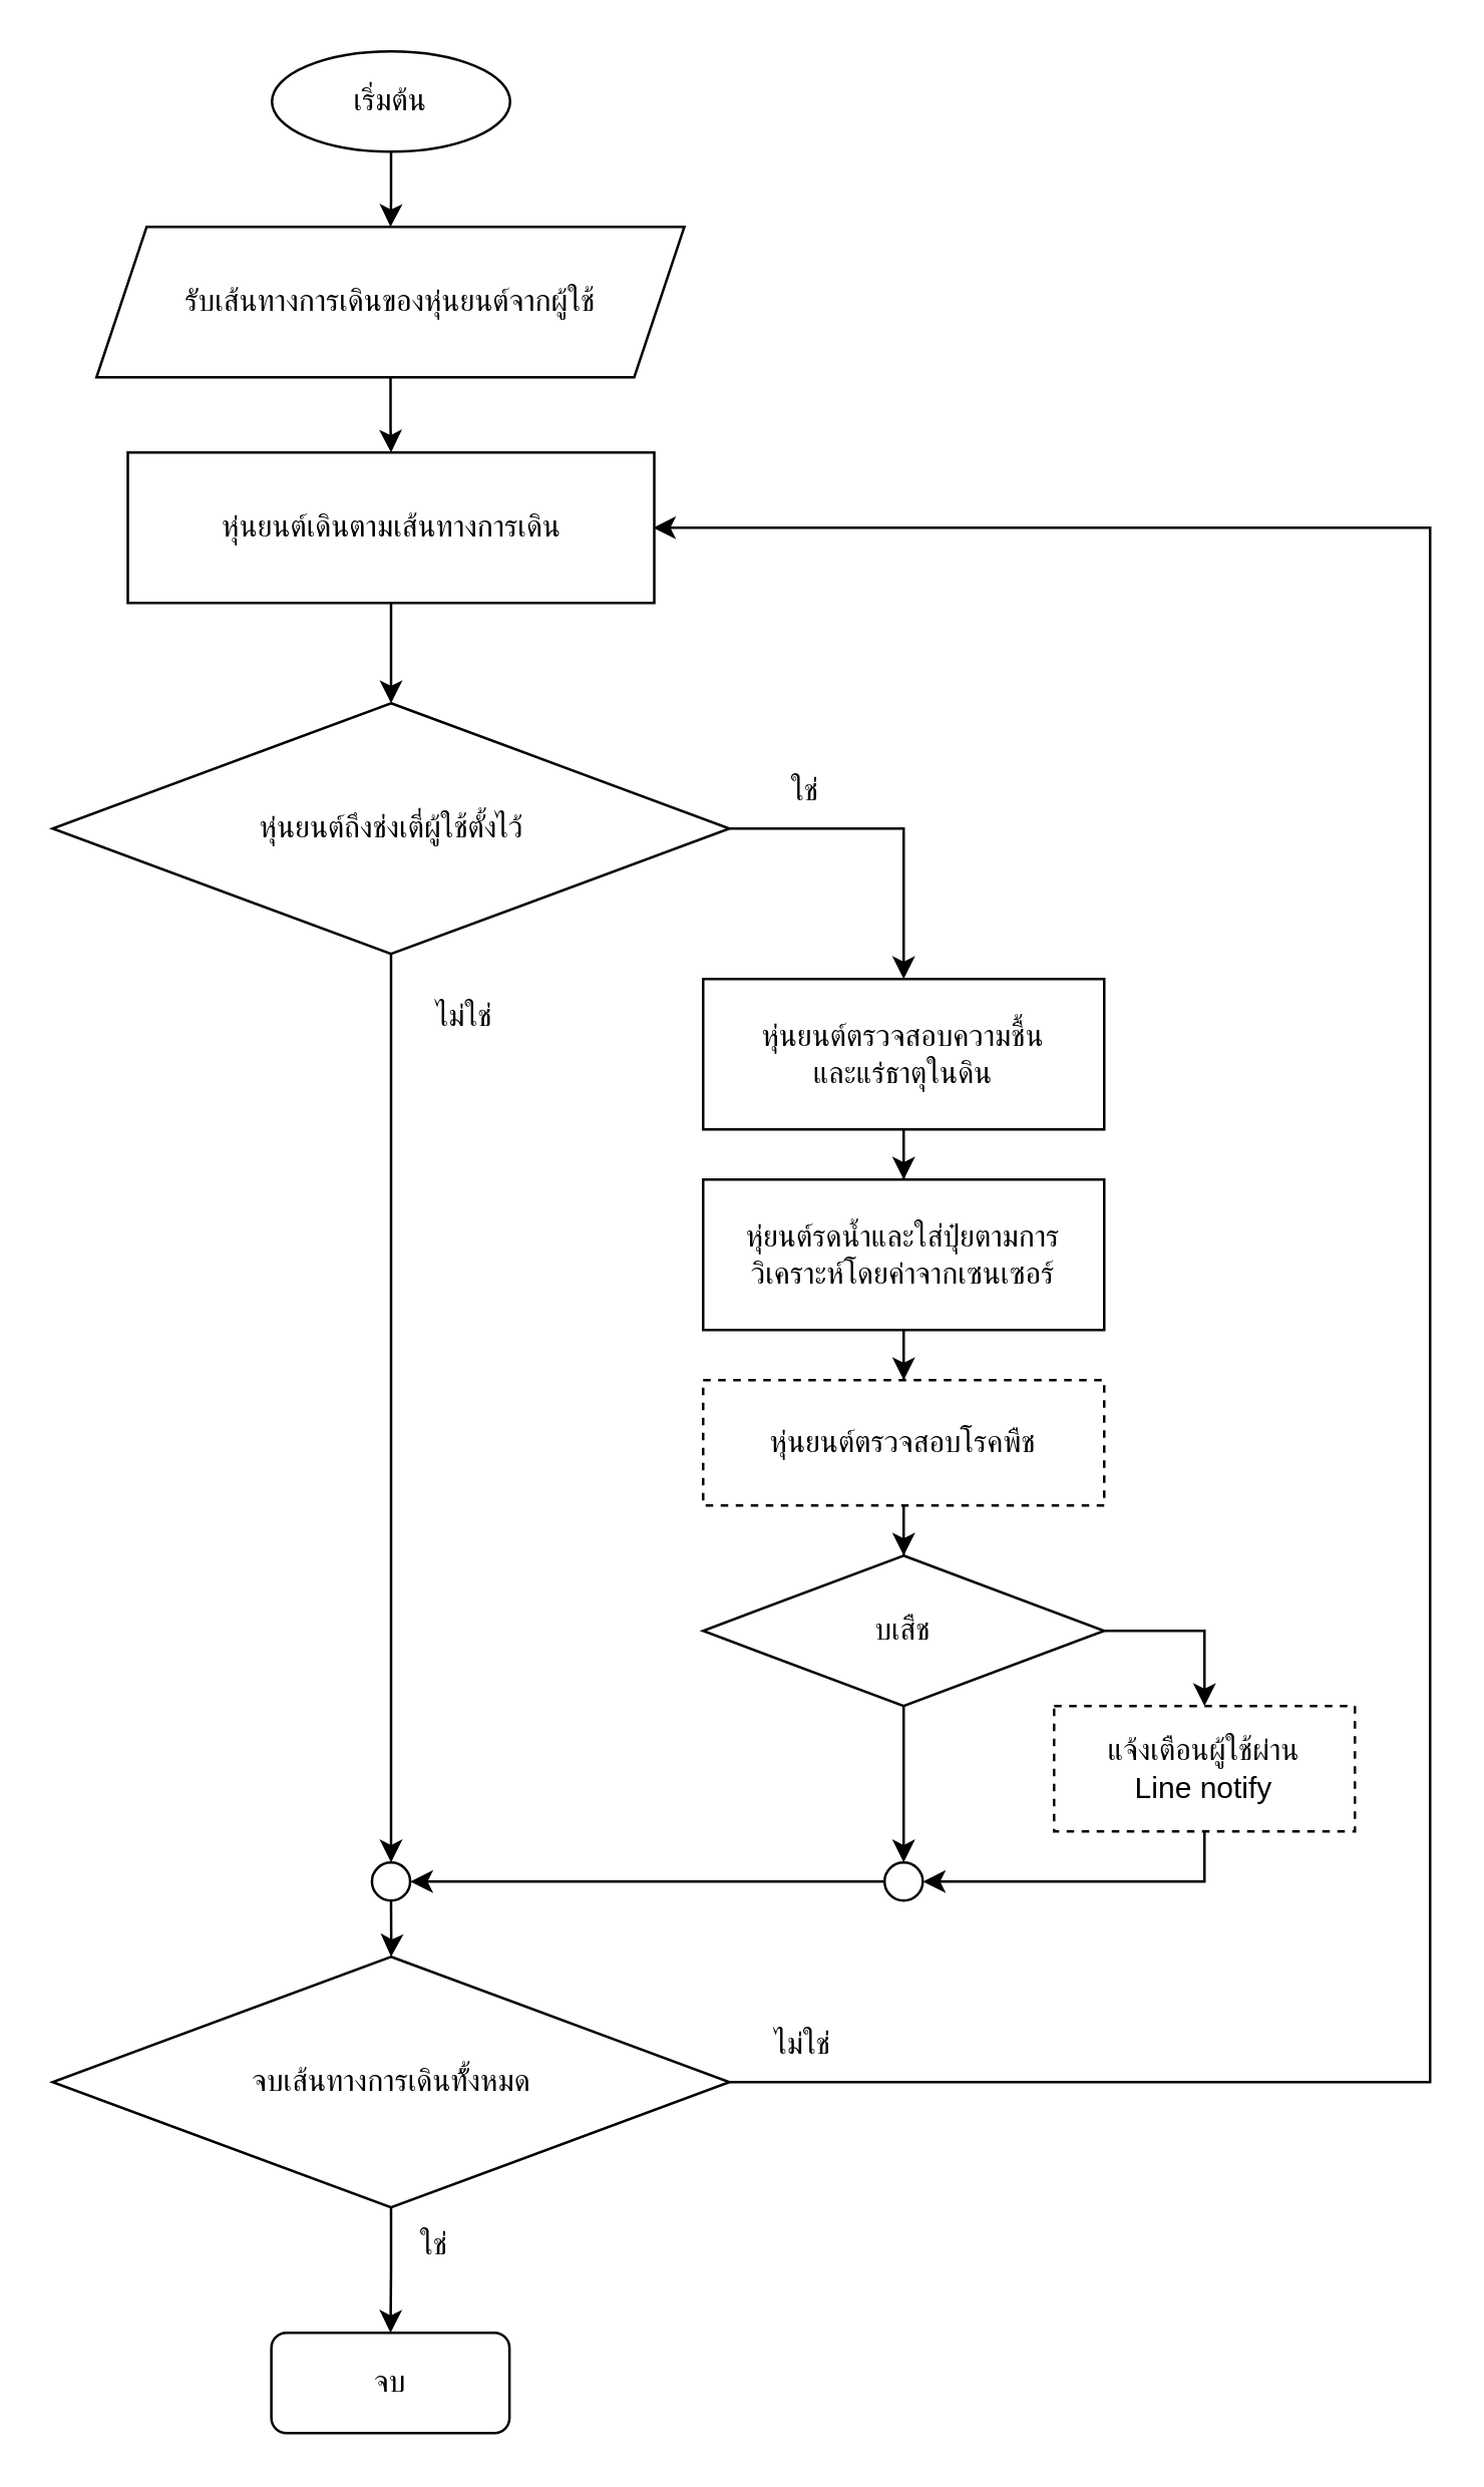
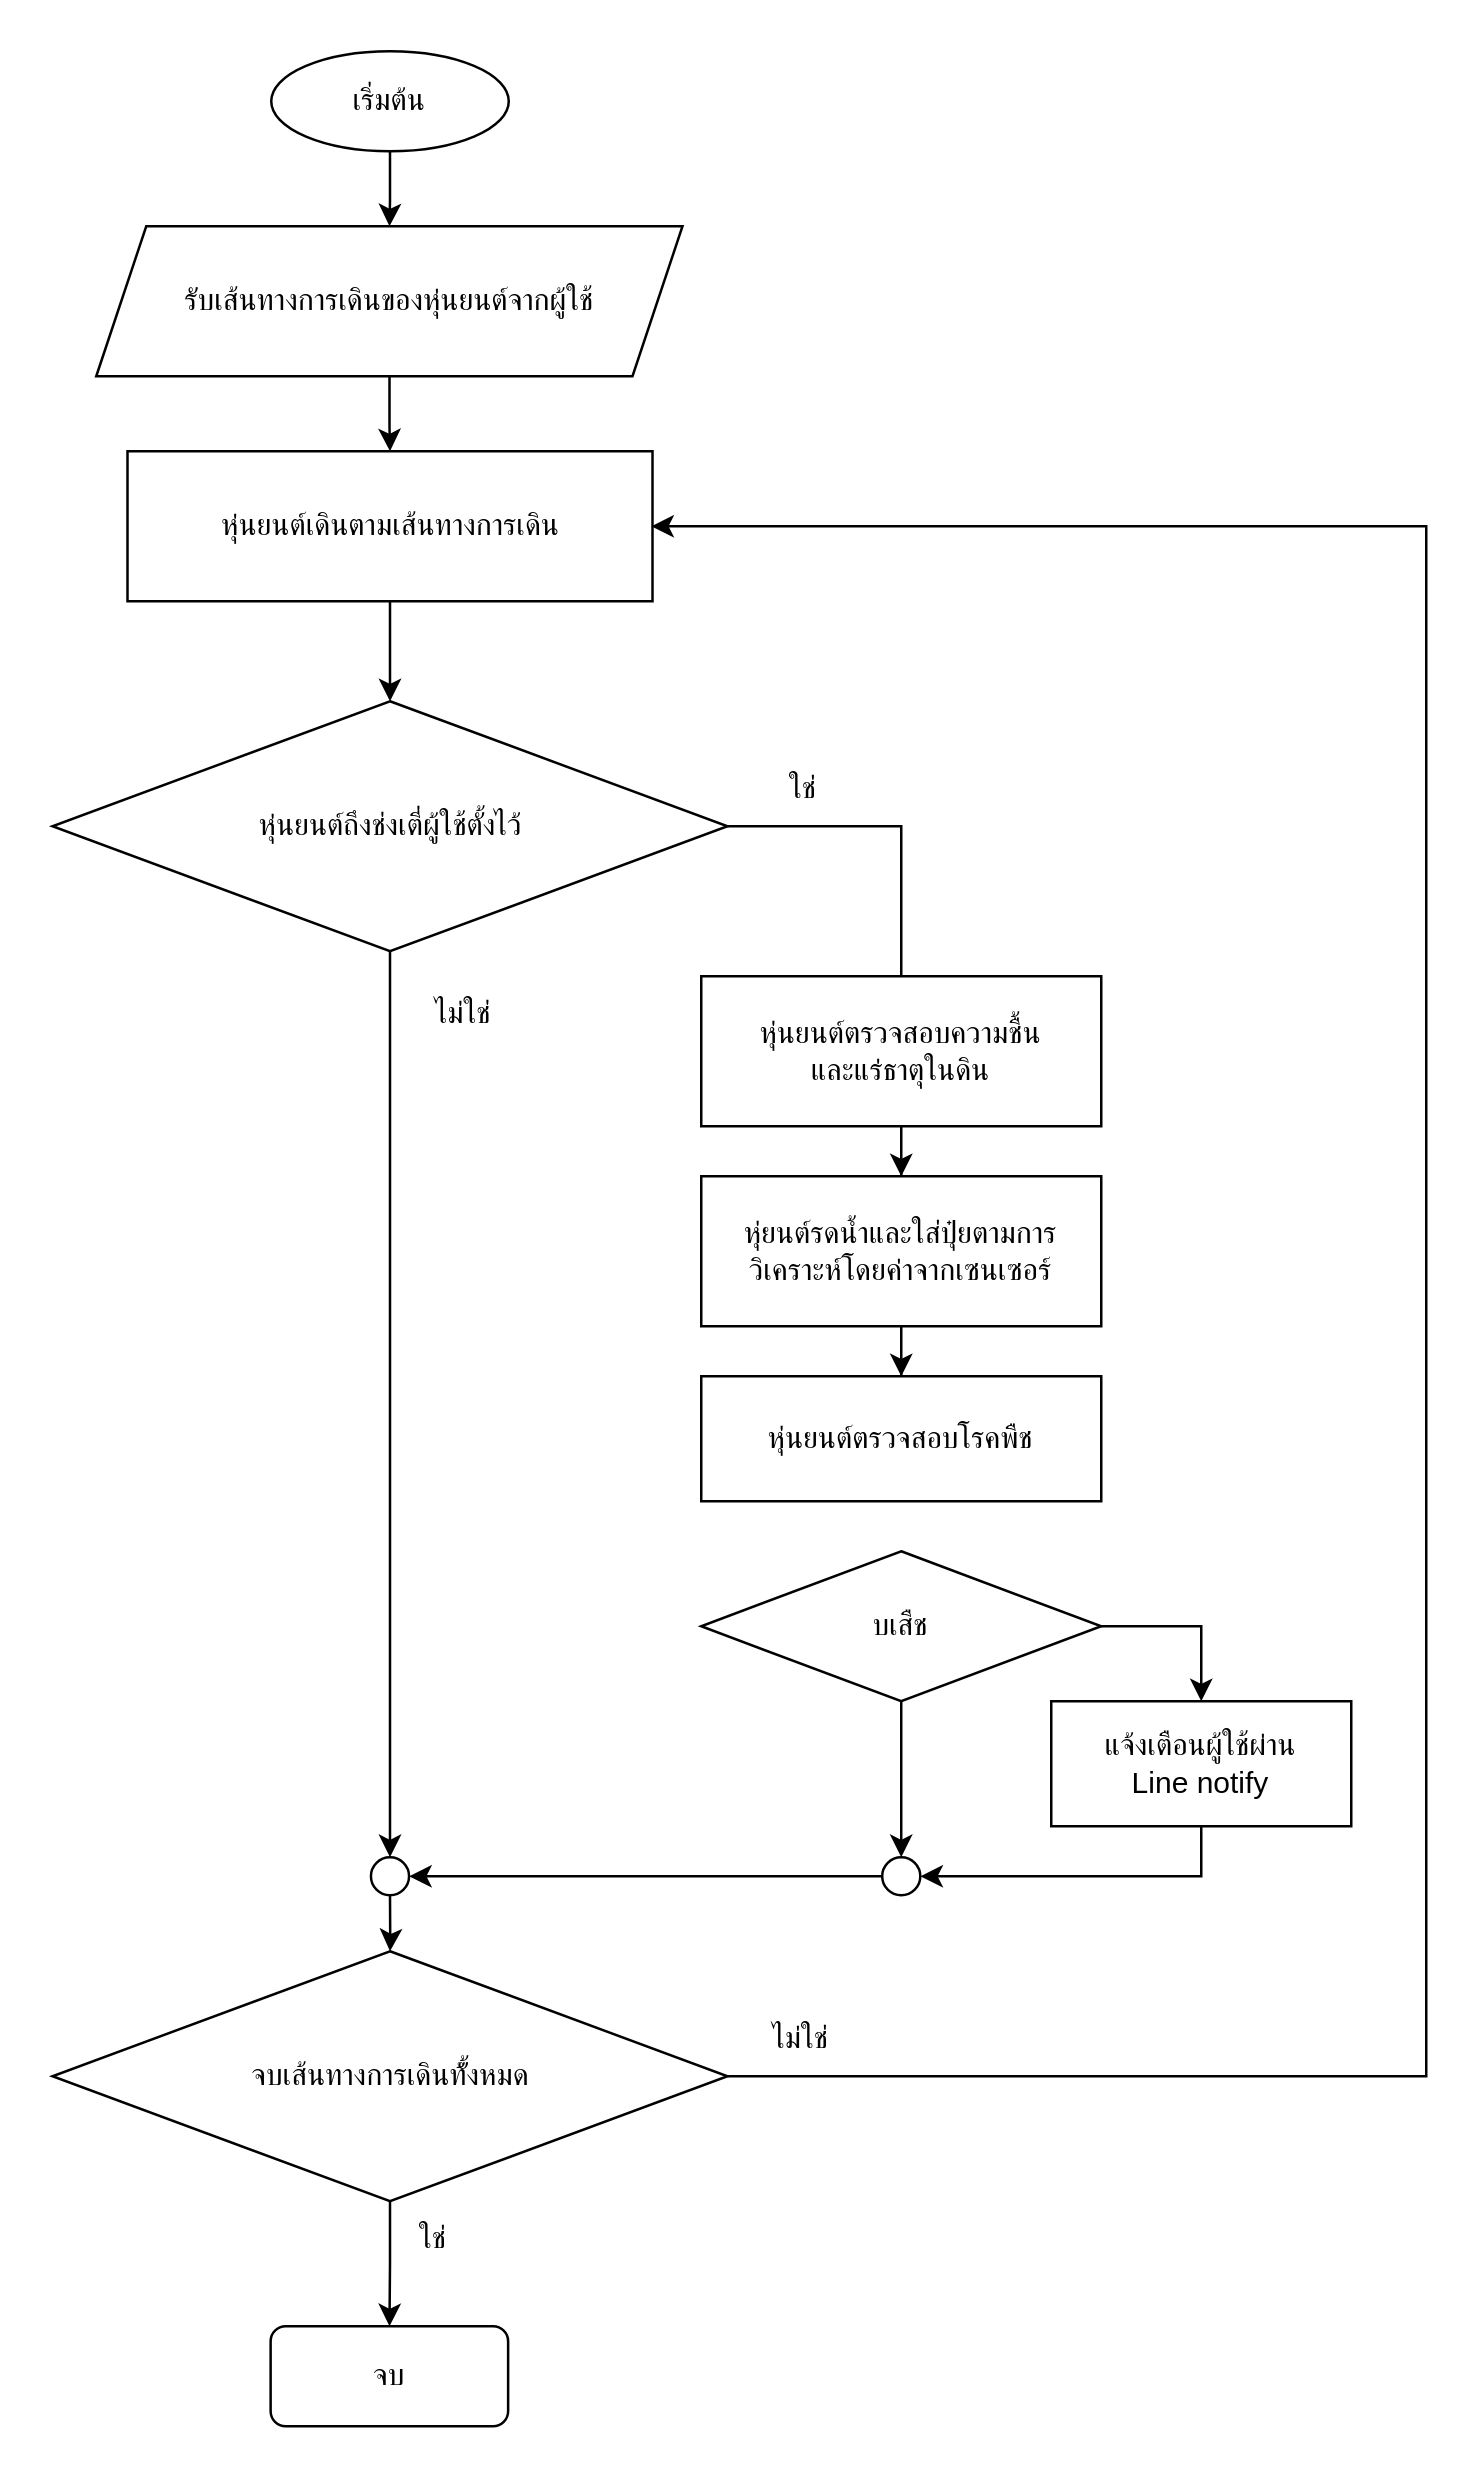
  <mxCell id="0" />
  <mxCell id="1" parent="0" />
  <mxCell id="2" value="" style="edgeStyle=orthogonalEdgeStyle;rounded=0;orthogonalLoop=1;jettySize=auto;html=1;labelBackgroundColor=none;fontColor=default;" edge="1" parent="1" source="3" target="5"><mxGeometry relative="1" as="geometry" /></mxCell>
  <mxCell id="3" value="เริ่มต้น" style="ellipse;whiteSpace=wrap;html=1;labelBackgroundColor=none;" vertex="1" parent="1"><mxGeometry x="108" y="20" width="95" height="40" as="geometry" /></mxCell>
  <mxCell id="4" value="" style="edgeStyle=orthogonalEdgeStyle;rounded=0;orthogonalLoop=1;jettySize=auto;html=1;labelBackgroundColor=none;fontColor=default;" edge="1" parent="1" source="5" target="7"><mxGeometry relative="1" as="geometry" /></mxCell>
  <mxCell id="5" value="รับเส้นทางการเดินของหุ่นยนต์จากผู้ใช้" style="shape=parallelogram;perimeter=parallelogramPerimeter;whiteSpace=wrap;html=1;fixedSize=1;rounded=0;labelBackgroundColor=none;" vertex="1" parent="1"><mxGeometry x="38" y="90" width="234.5" height="60" as="geometry" /></mxCell>
  <mxCell id="6" value="" style="edgeStyle=orthogonalEdgeStyle;rounded=0;orthogonalLoop=1;jettySize=auto;html=1;labelBackgroundColor=none;fontColor=default;" edge="1" parent="1" source="7" target="12"><mxGeometry relative="1" as="geometry" /></mxCell>
  <mxCell id="7" value="หุ่นยนต์เดินตามเส้นทางการเดิน" style="whiteSpace=wrap;html=1;rounded=0;labelBackgroundColor=none;" vertex="1" parent="1"><mxGeometry x="50.5" y="180" width="210" height="60" as="geometry" /></mxCell>
  <mxCell id="8" value="" style="edgeStyle=orthogonalEdgeStyle;rounded=0;orthogonalLoop=1;jettySize=auto;html=1;" edge="1" parent="1" source="9" target="23"><mxGeometry relative="1" as="geometry" /></mxCell>
  <mxCell id="9" value="หุ่ยนต์รดน้ำและใส่ปุ๋ยตามการวิเคราะห์โดยค่าจากเซนเซอร์" style="whiteSpace=wrap;html=1;rounded=0;labelBackgroundColor=none;" vertex="1" parent="1"><mxGeometry x="280" y="470" width="160" height="60" as="geometry" /></mxCell>
- <mxCell id="10" value="" style="edgeStyle=orthogonalEdgeStyle;rounded=0;orthogonalLoop=1;jettySize=auto;html=1;labelBackgroundColor=none;fontColor=default;" edge="1" parent="1" source="12" target="14"><mxGeometry relative="1" as="geometry"><Array as="points"><mxPoint x="360" y="330" /></Array></mxGeometry></mxCell>
+ <mxCell id="10" value="" style="edgeStyle=orthogonalEdgeStyle;rounded=0;orthogonalLoop=1;jettySize=auto;html=1;labelBackgroundColor=none;fontColor=default;endArrow=none;" edge="1" parent="1" source="12" target="14"><mxGeometry relative="1" as="geometry"><Array as="points"><mxPoint x="360" y="330" /></Array></mxGeometry></mxCell>
  <mxCell id="11" value="" style="edgeStyle=orthogonalEdgeStyle;rounded=0;orthogonalLoop=1;jettySize=auto;html=1;" edge="1" parent="1" source="32" target="17"><mxGeometry relative="1" as="geometry" /></mxCell>
  <mxCell id="12" value="หุ่นยนต์ถึงช่งเตี่ผู้ใช้ตั้งไว้" style="rhombus;whiteSpace=wrap;html=1;labelBackgroundColor=none;" vertex="1" parent="1"><mxGeometry x="20.5" y="280" width="270" height="100" as="geometry" /></mxCell>
  <mxCell id="13" value="" style="edgeStyle=orthogonalEdgeStyle;rounded=0;orthogonalLoop=1;jettySize=auto;html=1;" edge="1" parent="1" source="14" target="9"><mxGeometry relative="1" as="geometry" /></mxCell>
  <mxCell id="14" value="หุ่นยนต์ตรวจสอบความชื้น&lt;br&gt;และแร่ธาตุในดิน" style="whiteSpace=wrap;html=1;labelBackgroundColor=none;" vertex="1" parent="1"><mxGeometry x="280" y="390" width="160" height="60" as="geometry" /></mxCell>
  <mxCell id="15" value="ใช่" style="text;html=1;strokeColor=none;fillColor=none;align=center;verticalAlign=middle;whiteSpace=wrap;rounded=0;labelBackgroundColor=none;" vertex="1" parent="1"><mxGeometry x="290.5" y="300" width="60" height="30" as="geometry" /></mxCell>
  <mxCell id="16" value="" style="edgeStyle=orthogonalEdgeStyle;rounded=0;orthogonalLoop=1;jettySize=auto;html=1;" edge="1" parent="1" source="17" target="30"><mxGeometry relative="1" as="geometry" /></mxCell>
  <mxCell id="17" value="จบเส้นทางการเดินทั้้งหมด" style="rhombus;whiteSpace=wrap;html=1;labelBackgroundColor=none;" vertex="1" parent="1"><mxGeometry x="20.5" y="780" width="270" height="100" as="geometry" /></mxCell>
  <mxCell id="18" value="" style="endArrow=classic;html=1;rounded=0;exitX=1;exitY=0.5;exitDx=0;exitDy=0;" edge="1" parent="1" source="17"><mxGeometry width="50" height="50" relative="1" as="geometry"><mxPoint x="170" y="550" as="sourcePoint" /><mxPoint x="260" y="210" as="targetPoint" /><Array as="points"><mxPoint x="570" y="830" /><mxPoint x="570" y="210" /></Array></mxGeometry></mxCell>
  <mxCell id="19" value="ไม่ใช่" style="text;html=1;strokeColor=none;fillColor=none;align=center;verticalAlign=middle;whiteSpace=wrap;rounded=0;labelBackgroundColor=none;" vertex="1" parent="1"><mxGeometry x="290" y="800" width="60" height="30" as="geometry" /></mxCell>
  <mxCell id="20" value="ไม่ใช่" style="text;html=1;strokeColor=none;fillColor=none;align=center;verticalAlign=middle;whiteSpace=wrap;rounded=0;labelBackgroundColor=none;" vertex="1" parent="1"><mxGeometry x="155" y="390" width="60" height="30" as="geometry" /></mxCell>
  <mxCell id="21" value="ใช่" style="text;html=1;strokeColor=none;fillColor=none;align=center;verticalAlign=middle;whiteSpace=wrap;rounded=0;labelBackgroundColor=none;" vertex="1" parent="1"><mxGeometry x="142.75" y="880" width="60" height="30" as="geometry" /></mxCell>
- <mxCell id="22" value="" style="edgeStyle=orthogonalEdgeStyle;rounded=0;orthogonalLoop=1;jettySize=auto;html=1;" edge="1" parent="1" source="23" target="25"><mxGeometry relative="1" as="geometry" /></mxCell>
- <mxCell id="23" value="หุ่นยนต์ตรวจสอบโรคพืช" style="whiteSpace=wrap;html=1;rounded=0;labelBackgroundColor=none;dashed=1;" vertex="1" parent="1"><mxGeometry x="280" y="550" width="160" height="50" as="geometry" /></mxCell>
+ <mxCell id="23" value="หุ่นยนต์ตรวจสอบโรคพืช" style="whiteSpace=wrap;html=1;rounded=0;labelBackgroundColor=none;" vertex="1" parent="1"><mxGeometry x="280" y="550" width="160" height="50" as="geometry" /></mxCell>
  <mxCell id="24" value="" style="edgeStyle=orthogonalEdgeStyle;rounded=0;orthogonalLoop=1;jettySize=auto;html=1;entryX=0.5;entryY=0;entryDx=0;entryDy=0;exitX=1;exitY=0.5;exitDx=0;exitDy=0;" edge="1" parent="1" source="25" target="26"><mxGeometry relative="1" as="geometry"><Array as="points"><mxPoint x="480" y="650" /></Array></mxGeometry></mxCell>
  <mxCell id="25" value="บเสืช" style="rhombus;whiteSpace=wrap;html=1;rounded=0;labelBackgroundColor=none;" vertex="1" parent="1"><mxGeometry x="279.99" y="620" width="160" height="60" as="geometry" /></mxCell>
- <mxCell id="26" value="แจ้งเตือนผู้ใช้ผ่าน &lt;br&gt;Line notify" style="whiteSpace=wrap;html=1;rounded=0;labelBackgroundColor=none;dashed=1;" vertex="1" parent="1"><mxGeometry x="420" y="680" width="120" height="50" as="geometry" /></mxCell>
+ <mxCell id="26" value="แจ้งเตือนผู้ใช้ผ่าน &lt;br&gt;Line notify" style="whiteSpace=wrap;html=1;rounded=0;labelBackgroundColor=none;" vertex="1" parent="1"><mxGeometry x="420" y="680" width="120" height="50" as="geometry" /></mxCell>
  <mxCell id="27" value="" style="endArrow=classic;html=1;rounded=0;exitX=0;exitY=0.5;exitDx=0;exitDy=0;entryX=1;entryY=0.5;entryDx=0;entryDy=0;" edge="1" parent="1" source="33" target="32"><mxGeometry width="50" height="50" relative="1" as="geometry"><mxPoint x="370" y="750" as="sourcePoint" /><mxPoint x="170" y="750" as="targetPoint" /><Array as="points" /></mxGeometry></mxCell>
  <mxCell id="28" value="" style="endArrow=classic;html=1;rounded=0;exitX=0.5;exitY=1;exitDx=0;exitDy=0;entryX=0.5;entryY=0;entryDx=0;entryDy=0;" edge="1" parent="1" source="25" target="33"><mxGeometry width="50" height="50" relative="1" as="geometry"><mxPoint x="380" y="690" as="sourcePoint" /><mxPoint x="380" y="740" as="targetPoint" /><Array as="points" /></mxGeometry></mxCell>
  <mxCell id="29" value="" style="endArrow=classic;html=1;rounded=0;entryX=1;entryY=0.5;entryDx=0;entryDy=0;exitX=0.5;exitY=1;exitDx=0;exitDy=0;" edge="1" parent="1" source="26" target="33"><mxGeometry width="50" height="50" relative="1" as="geometry"><mxPoint x="190" y="750" as="sourcePoint" /><mxPoint x="390" y="750" as="targetPoint" /><Array as="points"><mxPoint x="480" y="750" /></Array></mxGeometry></mxCell>
  <mxCell id="30" value="จบ" style="rounded=1;whiteSpace=wrap;html=1;labelBackgroundColor=none;" vertex="1" parent="1"><mxGeometry x="107.75" y="930" width="95" height="40" as="geometry" /></mxCell>
  <mxCell id="31" value="" style="edgeStyle=orthogonalEdgeStyle;rounded=0;orthogonalLoop=1;jettySize=auto;html=1;" edge="1" parent="1" source="12" target="32"><mxGeometry relative="1" as="geometry"><mxPoint x="156" y="380" as="sourcePoint" /><mxPoint x="155" y="770" as="targetPoint" /></mxGeometry></mxCell>
  <mxCell id="32" value="" style="ellipse;whiteSpace=wrap;html=1;aspect=fixed;" vertex="1" parent="1"><mxGeometry x="147.88" y="742.38" width="15.25" height="15.25" as="geometry" /></mxCell>
  <mxCell id="33" value="" style="ellipse;whiteSpace=wrap;html=1;aspect=fixed;" vertex="1" parent="1"><mxGeometry x="352.37" y="742.38" width="15.25" height="15.25" as="geometry" /></mxCell>
